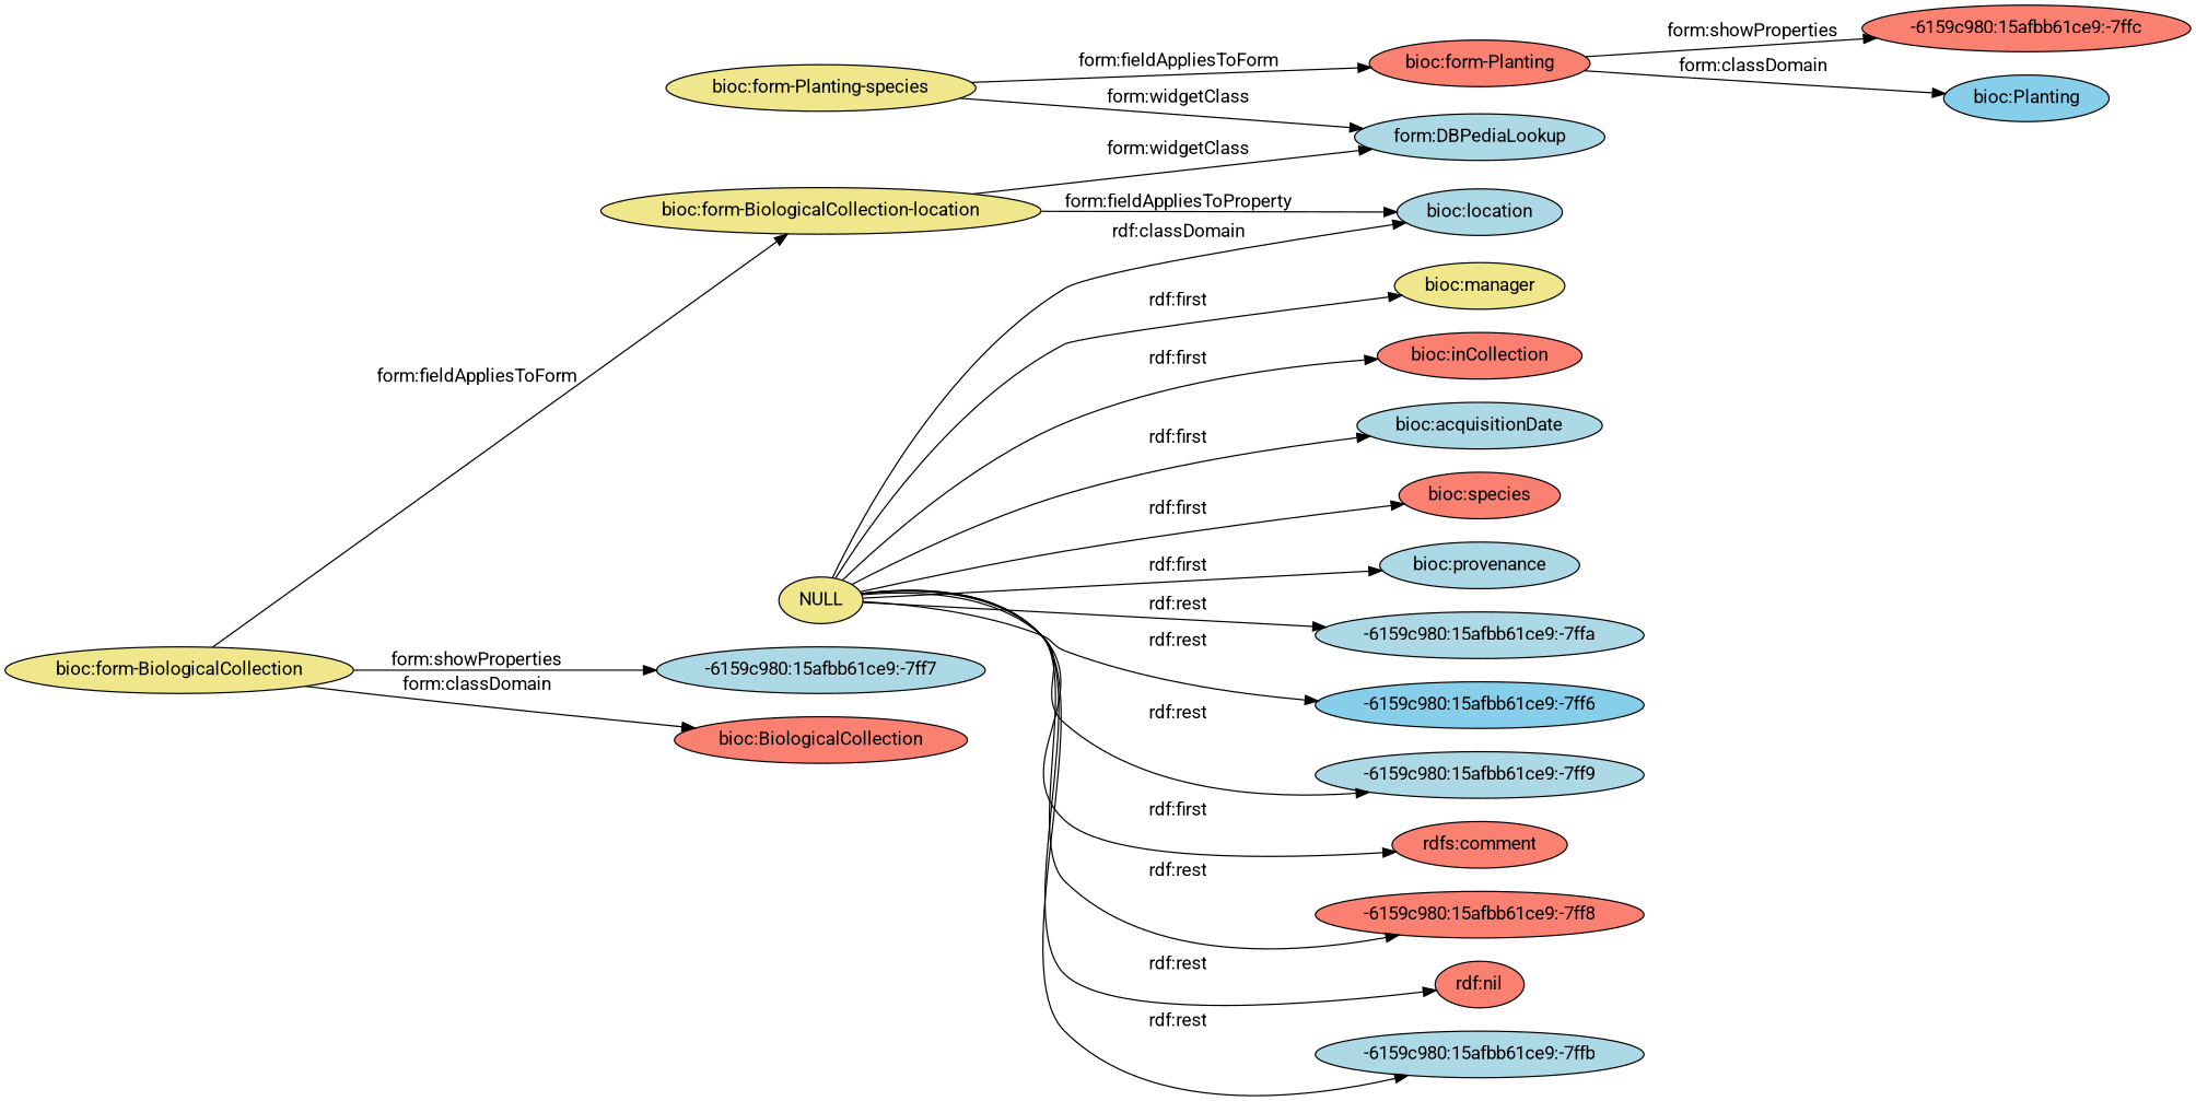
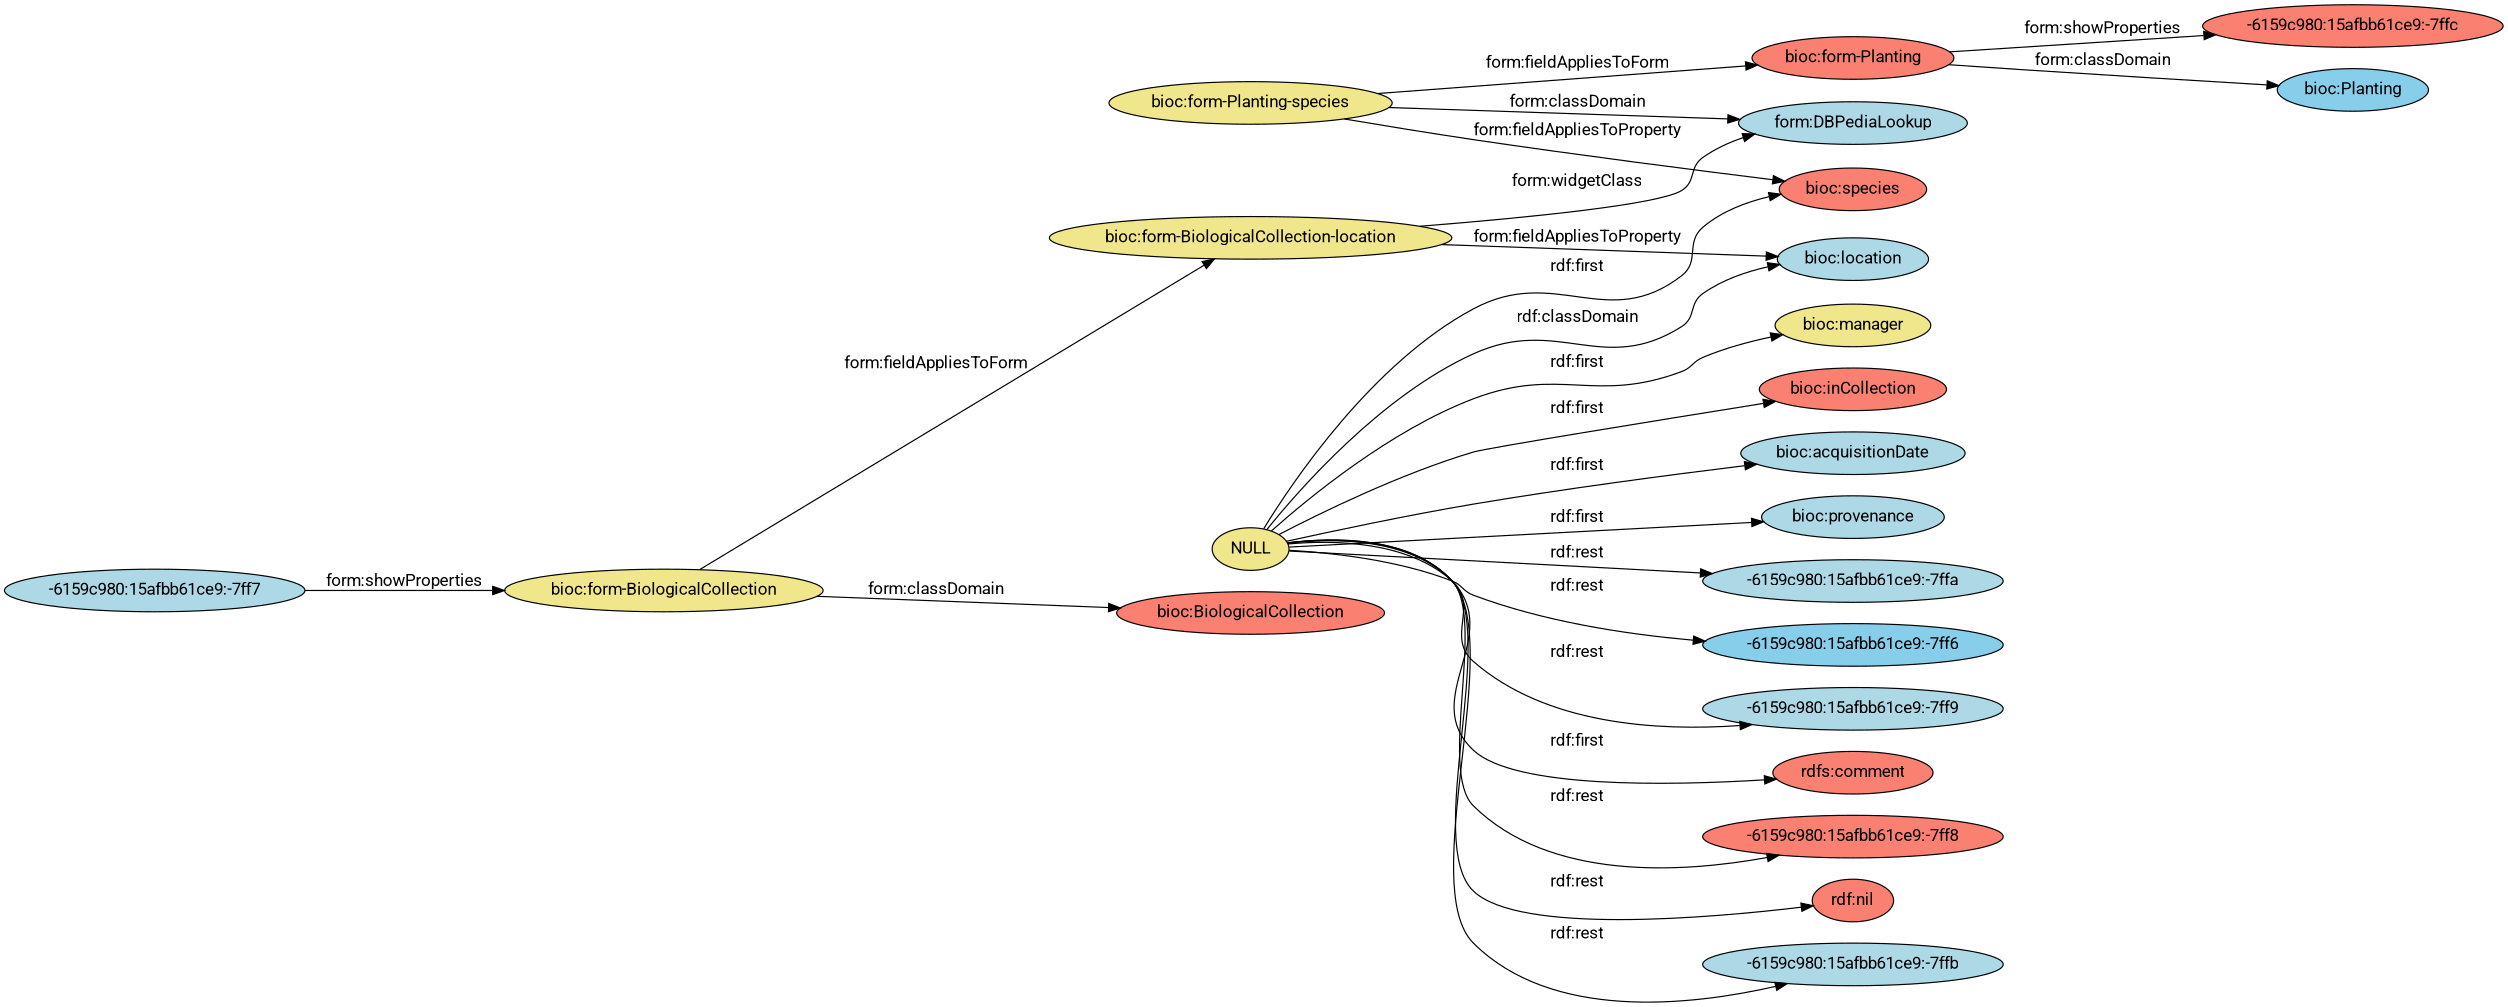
  digraph {
    fontname=Roboto
    rankdir=LR
    node [fillcolor=lightblue fontname=Roboto style=filled]
    edge [fontname=Roboto]
    "bioc:form-Planting-species" [fillcolor=khaki]
    "form:DBPediaLookup"
    "bioc:species" [fillcolor=salmon]
    "bioc:form-Planting" [fillcolor=salmon]
    "-6159c980:15afbb61ce9:-7ffc" [fillcolor=salmon]
    "bioc:Planting" [fillcolor=skyblue]
    "bioc:form-BiologicalCollection" [fillcolor=khaki]
    "-6159c980:15afbb61ce9:-7ff7"
    "bioc:BiologicalCollection" [fillcolor=salmon]
    "bioc:form-BiologicalCollection-location" [fillcolor=khaki]
    "bioc:location"
    NULL [fillcolor=khaki]
    "bioc:provenance"
    "-6159c980:15afbb61ce9:-7ffa"
    "-6159c980:15afbb61ce9:-7ff6" [fillcolor=skyblue]
    "-6159c980:15afbb61ce9:-7ff9"
    "rdfs:comment" [fillcolor=salmon]
    "-6159c980:15afbb61ce9:-7ff8" [fillcolor=salmon]
    "rdf:nil" [fillcolor=salmon]
    "-6159c980:15afbb61ce9:-7ffb"
    "bioc:manager" [fillcolor=khaki]
    "bioc:inCollection" [fillcolor=salmon]
    "bioc:acquisitionDate"
-   "bioc:form-Planting-species" -> "form:DBPediaLookup" [label="form:widgetClass"]
+   "bioc:form-Planting-species" -> "form:DBPediaLookup" [label="form:classDomain"]
+   "bioc:form-Planting-species" -> "bioc:species" [label="form:fieldAppliesToProperty"]
    "bioc:form-Planting-species" -> "bioc:form-Planting" [label="form:fieldAppliesToForm"]
    "bioc:form-Planting" -> "-6159c980:15afbb61ce9:-7ffc" [label="form:showProperties"]
    "bioc:form-Planting" -> "bioc:Planting" [label="form:classDomain"]
-   "bioc:form-BiologicalCollection" -> "-6159c980:15afbb61ce9:-7ff7" [label="form:showProperties"]
+   "-6159c980:15afbb61ce9:-7ff7" -> "bioc:form-BiologicalCollection" [label="form:showProperties"]
    "bioc:form-BiologicalCollection" -> "bioc:BiologicalCollection" [label="form:classDomain"]
    "bioc:form-BiologicalCollection" -> "bioc:form-BiologicalCollection-location" [label="form:fieldAppliesToForm"]
    "bioc:form-BiologicalCollection-location" -> "form:DBPediaLookup" [label="form:widgetClass"]
    "bioc:form-BiologicalCollection-location" -> "bioc:location" [label="form:fieldAppliesToProperty"]
    NULL -> "bioc:species" [label="rdf:first"]
    NULL -> "bioc:location" [label="rdf:classDomain"]
    NULL -> "bioc:provenance" [label="rdf:first"]
    NULL -> "-6159c980:15afbb61ce9:-7ffa" [label="rdf:rest"]
    NULL -> "-6159c980:15afbb61ce9:-7ff6" [label="rdf:rest"]
    NULL -> "-6159c980:15afbb61ce9:-7ff9" [label="rdf:rest"]
    NULL -> "rdfs:comment" [label="rdf:first"]
    NULL -> "-6159c980:15afbb61ce9:-7ff8" [label="rdf:rest"]
    NULL -> "rdf:nil" [label="rdf:rest"]
    NULL -> "-6159c980:15afbb61ce9:-7ffb" [label="rdf:rest"]
    NULL -> "bioc:manager" [label="rdf:first"]
    NULL -> "bioc:inCollection" [label="rdf:first"]
    NULL -> "bioc:acquisitionDate" [label="rdf:first"]
  }
